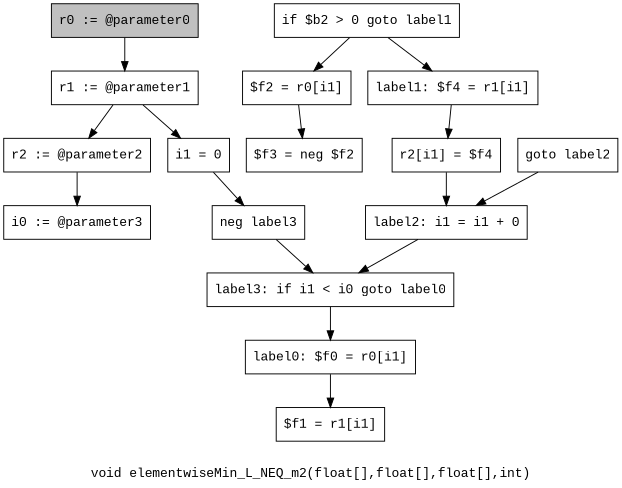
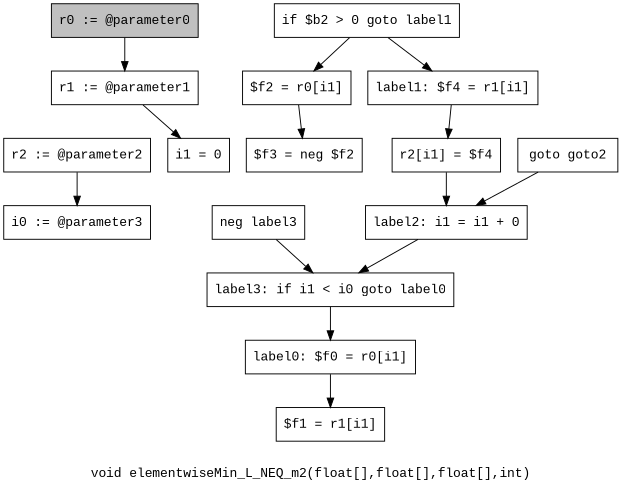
  digraph {
    fontname="Liberation Mono"
    label="void elementwiseMin_L_NEQ_m2(float[],float[],float[],int)"
    node [fontname="Liberation Mono" shape=box]
    edge [fontname="Liberation Mono"]
    n1 [fillcolor=gray label="r0 := @parameter0" style=filled]
    n2 [label="r1 := @parameter1"]
    n3 [label="r2 := @parameter2"]
    n4 [label="i1 = 0"]
    n5 [label="i0 := @parameter3"]
    n6 [label="neg label3"]
    n7 [label="label3: if i1 < i0 goto label0"]
    n8 [label="label0: $f0 = r0[i1]"]
    n9 [label="$f1 = r1[i1]"]
    n10 [label="if $b2 > 0 goto label1"]
    n11 [label="$f2 = r0[i1]"]
    n12 [label="label1: $f4 = r1[i1]"]
    n13 [label="$f3 = neg $f2"]
    n14 [label="r2[i1] = $f4"]
    n15 [label="label2: i1 = i1 + 0"]
-   n16 [label="goto label2"]
+   n16 [label="goto goto2"]
    n1 -> n2
-   n2 -> n3
    n2 -> n4
    n3 -> n5
-   n4 -> n6
    n6 -> n7
    n7 -> n8
    n8 -> n9
    n10 -> n11
    n10 -> n12
    n11 -> n13
    n12 -> n14
    n14 -> n15
    n15 -> n7
    n16 -> n15
  }
